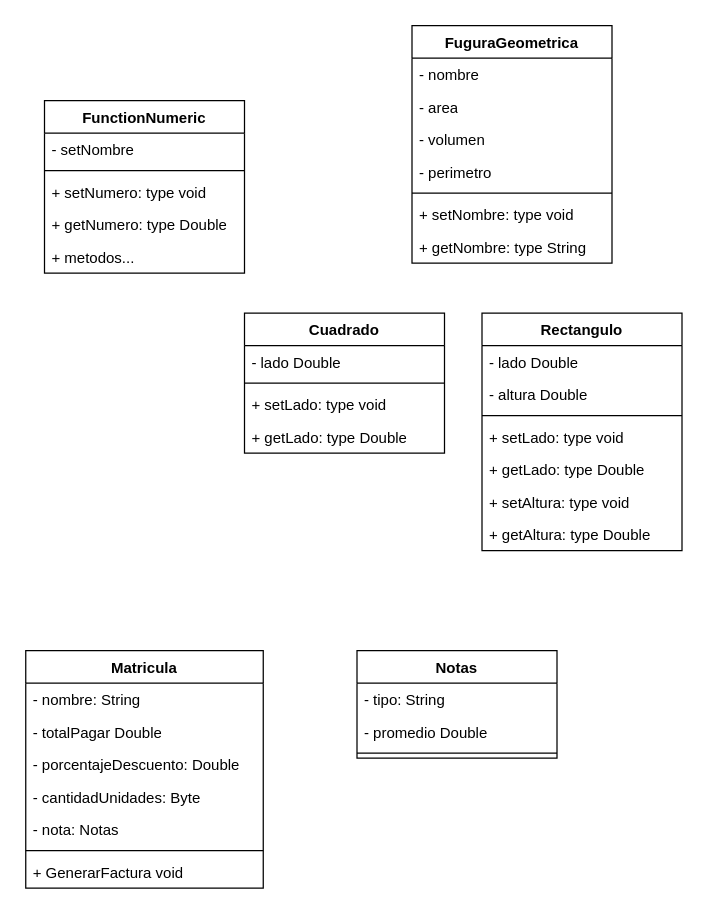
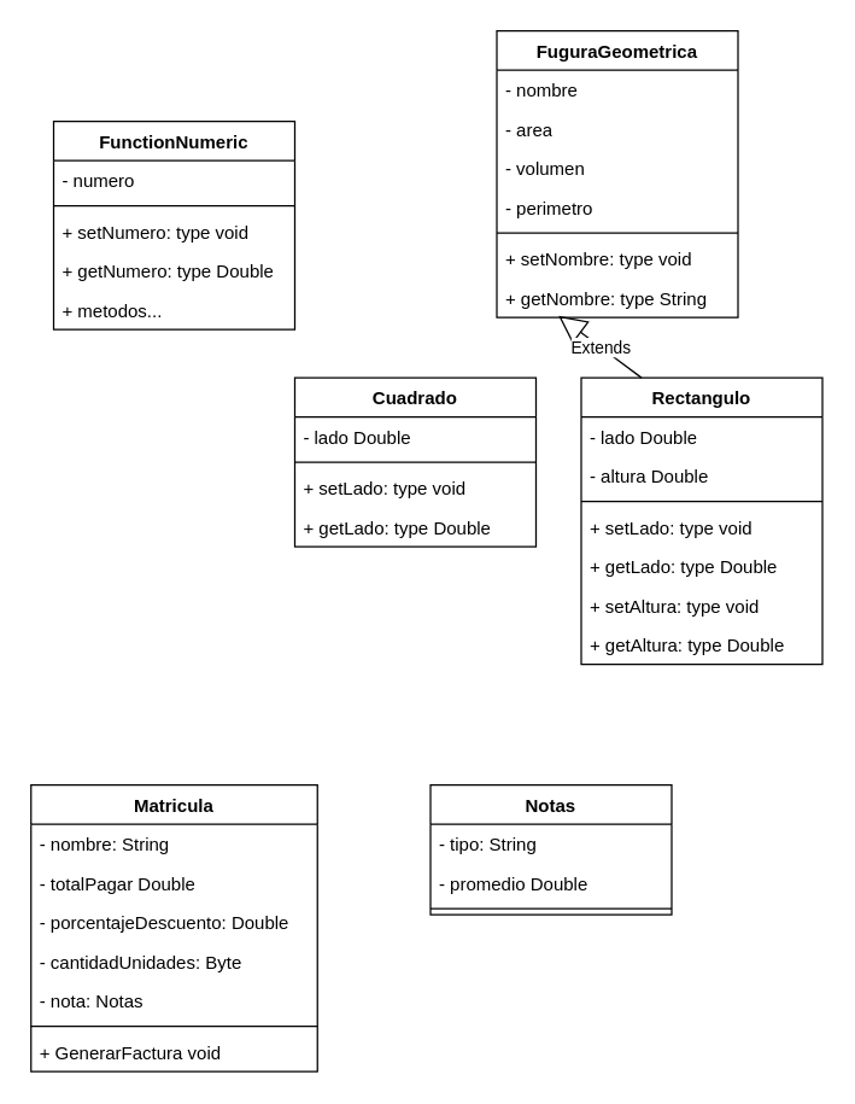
  <mxCell id="0" />
  <mxCell id="1" parent="0" />
  <mxCell id="2" value="FuguraGeometrica" style="swimlane;fontStyle=1;align=center;verticalAlign=top;childLayout=stackLayout;horizontal=1;startSize=26;horizontalStack=0;resizeParent=1;resizeParentMax=0;resizeLast=0;collapsible=1;marginBottom=0;whiteSpace=wrap;html=1;" vertex="1" parent="1"><mxGeometry x="329" y="20" width="160" height="190" as="geometry" /></mxCell>
  <mxCell id="3" value="- nombre" style="text;strokeColor=none;fillColor=none;align=left;verticalAlign=top;spacingLeft=4;spacingRight=4;overflow=hidden;rotatable=0;points=[[0,0.5],[1,0.5]];portConstraint=eastwest;whiteSpace=wrap;html=1;" vertex="1" parent="2"><mxGeometry y="26" width="160" height="26" as="geometry" /></mxCell>
  <mxCell id="4" value="- area" style="text;strokeColor=none;fillColor=none;align=left;verticalAlign=top;spacingLeft=4;spacingRight=4;overflow=hidden;rotatable=0;points=[[0,0.5],[1,0.5]];portConstraint=eastwest;whiteSpace=wrap;html=1;" vertex="1" parent="2"><mxGeometry y="52" width="160" height="26" as="geometry" /></mxCell>
  <mxCell id="5" value="- volumen" style="text;strokeColor=none;fillColor=none;align=left;verticalAlign=top;spacingLeft=4;spacingRight=4;overflow=hidden;rotatable=0;points=[[0,0.5],[1,0.5]];portConstraint=eastwest;whiteSpace=wrap;html=1;" vertex="1" parent="2"><mxGeometry y="78" width="160" height="26" as="geometry" /></mxCell>
  <mxCell id="6" value="- perimetro" style="text;strokeColor=none;fillColor=none;align=left;verticalAlign=top;spacingLeft=4;spacingRight=4;overflow=hidden;rotatable=0;points=[[0,0.5],[1,0.5]];portConstraint=eastwest;whiteSpace=wrap;html=1;" vertex="1" parent="2"><mxGeometry y="104" width="160" height="26" as="geometry" /></mxCell>
  <mxCell id="7" value="" style="line;strokeWidth=1;fillColor=none;align=left;verticalAlign=middle;spacingTop=-1;spacingLeft=3;spacingRight=3;rotatable=0;labelPosition=right;points=[];portConstraint=eastwest;strokeColor=inherit;" vertex="1" parent="2"><mxGeometry y="130" width="160" height="8" as="geometry" /></mxCell>
  <mxCell id="8" value="+ setNombre: type void" style="text;strokeColor=none;fillColor=none;align=left;verticalAlign=top;spacingLeft=4;spacingRight=4;overflow=hidden;rotatable=0;points=[[0,0.5],[1,0.5]];portConstraint=eastwest;whiteSpace=wrap;html=1;" vertex="1" parent="2"><mxGeometry y="138" width="160" height="26" as="geometry" /></mxCell>
  <mxCell id="9" value="+ getNombre: type String" style="text;strokeColor=none;fillColor=none;align=left;verticalAlign=top;spacingLeft=4;spacingRight=4;overflow=hidden;rotatable=0;points=[[0,0.5],[1,0.5]];portConstraint=eastwest;whiteSpace=wrap;html=1;" vertex="1" parent="2"><mxGeometry y="164" width="160" height="26" as="geometry" /></mxCell>
  <mxCell id="10" value="FunctionNumeric" style="swimlane;fontStyle=1;align=center;verticalAlign=top;childLayout=stackLayout;horizontal=1;startSize=26;horizontalStack=0;resizeParent=1;resizeParentMax=0;resizeLast=0;collapsible=1;marginBottom=0;whiteSpace=wrap;html=1;" vertex="1" parent="1"><mxGeometry x="35" y="80" width="160" height="138" as="geometry" /></mxCell>
- <mxCell id="11" value="- setNombre" style="text;strokeColor=none;fillColor=none;align=left;verticalAlign=top;spacingLeft=4;spacingRight=4;overflow=hidden;rotatable=0;points=[[0,0.5],[1,0.5]];portConstraint=eastwest;whiteSpace=wrap;html=1;" vertex="1" parent="10"><mxGeometry y="26" width="160" height="26" as="geometry" /></mxCell>
+ <mxCell id="11" value="- numero" style="text;strokeColor=none;fillColor=none;align=left;verticalAlign=top;spacingLeft=4;spacingRight=4;overflow=hidden;rotatable=0;points=[[0,0.5],[1,0.5]];portConstraint=eastwest;whiteSpace=wrap;html=1;" vertex="1" parent="10"><mxGeometry y="26" width="160" height="26" as="geometry" /></mxCell>
  <mxCell id="12" value="" style="line;strokeWidth=1;fillColor=none;align=left;verticalAlign=middle;spacingTop=-1;spacingLeft=3;spacingRight=3;rotatable=0;labelPosition=right;points=[];portConstraint=eastwest;strokeColor=inherit;" vertex="1" parent="10"><mxGeometry y="52" width="160" height="8" as="geometry" /></mxCell>
  <mxCell id="13" value="+ setNumero: type void" style="text;strokeColor=none;fillColor=none;align=left;verticalAlign=top;spacingLeft=4;spacingRight=4;overflow=hidden;rotatable=0;points=[[0,0.5],[1,0.5]];portConstraint=eastwest;whiteSpace=wrap;html=1;" vertex="1" parent="10"><mxGeometry y="60" width="160" height="26" as="geometry" /></mxCell>
  <mxCell id="14" value="+ getNumero: type Double" style="text;strokeColor=none;fillColor=none;align=left;verticalAlign=top;spacingLeft=4;spacingRight=4;overflow=hidden;rotatable=0;points=[[0,0.5],[1,0.5]];portConstraint=eastwest;whiteSpace=wrap;html=1;" vertex="1" parent="10"><mxGeometry y="86" width="160" height="26" as="geometry" /></mxCell>
  <mxCell id="15" value="+ metodos..." style="text;strokeColor=none;fillColor=none;align=left;verticalAlign=top;spacingLeft=4;spacingRight=4;overflow=hidden;rotatable=0;points=[[0,0.5],[1,0.5]];portConstraint=eastwest;whiteSpace=wrap;html=1;" vertex="1" parent="10"><mxGeometry y="112" width="160" height="26" as="geometry" /></mxCell>
  <mxCell id="16" value="Cuadrado" style="swimlane;fontStyle=1;align=center;verticalAlign=top;childLayout=stackLayout;horizontal=1;startSize=26;horizontalStack=0;resizeParent=1;resizeParentMax=0;resizeLast=0;collapsible=1;marginBottom=0;whiteSpace=wrap;html=1;" vertex="1" parent="1"><mxGeometry x="195" y="250" width="160" height="112" as="geometry" /></mxCell>
  <mxCell id="17" value="- lado Double" style="text;strokeColor=none;fillColor=none;align=left;verticalAlign=top;spacingLeft=4;spacingRight=4;overflow=hidden;rotatable=0;points=[[0,0.5],[1,0.5]];portConstraint=eastwest;whiteSpace=wrap;html=1;" vertex="1" parent="16"><mxGeometry y="26" width="160" height="26" as="geometry" /></mxCell>
  <mxCell id="18" value="" style="line;strokeWidth=1;fillColor=none;align=left;verticalAlign=middle;spacingTop=-1;spacingLeft=3;spacingRight=3;rotatable=0;labelPosition=right;points=[];portConstraint=eastwest;strokeColor=inherit;" vertex="1" parent="16"><mxGeometry y="52" width="160" height="8" as="geometry" /></mxCell>
  <mxCell id="19" value="+ setLado: type void" style="text;strokeColor=none;fillColor=none;align=left;verticalAlign=top;spacingLeft=4;spacingRight=4;overflow=hidden;rotatable=0;points=[[0,0.5],[1,0.5]];portConstraint=eastwest;whiteSpace=wrap;html=1;" vertex="1" parent="16"><mxGeometry y="60" width="160" height="26" as="geometry" /></mxCell>
  <mxCell id="20" value="+ getLado: type Double" style="text;strokeColor=none;fillColor=none;align=left;verticalAlign=top;spacingLeft=4;spacingRight=4;overflow=hidden;rotatable=0;points=[[0,0.5],[1,0.5]];portConstraint=eastwest;whiteSpace=wrap;html=1;" vertex="1" parent="16"><mxGeometry y="86" width="160" height="26" as="geometry" /></mxCell>
  <mxCell id="21" value="Rectangulo" style="swimlane;fontStyle=1;align=center;verticalAlign=top;childLayout=stackLayout;horizontal=1;startSize=26;horizontalStack=0;resizeParent=1;resizeParentMax=0;resizeLast=0;collapsible=1;marginBottom=0;whiteSpace=wrap;html=1;" vertex="1" parent="1"><mxGeometry x="385" y="250" width="160" height="190" as="geometry" /></mxCell>
  <mxCell id="22" value="- lado Double" style="text;strokeColor=none;fillColor=none;align=left;verticalAlign=top;spacingLeft=4;spacingRight=4;overflow=hidden;rotatable=0;points=[[0,0.5],[1,0.5]];portConstraint=eastwest;whiteSpace=wrap;html=1;" vertex="1" parent="21"><mxGeometry y="26" width="160" height="26" as="geometry" /></mxCell>
  <mxCell id="23" value="- altura Double" style="text;strokeColor=none;fillColor=none;align=left;verticalAlign=top;spacingLeft=4;spacingRight=4;overflow=hidden;rotatable=0;points=[[0,0.5],[1,0.5]];portConstraint=eastwest;whiteSpace=wrap;html=1;" vertex="1" parent="21"><mxGeometry y="52" width="160" height="26" as="geometry" /></mxCell>
  <mxCell id="24" value="" style="line;strokeWidth=1;fillColor=none;align=left;verticalAlign=middle;spacingTop=-1;spacingLeft=3;spacingRight=3;rotatable=0;labelPosition=right;points=[];portConstraint=eastwest;strokeColor=inherit;" vertex="1" parent="21"><mxGeometry y="78" width="160" height="8" as="geometry" /></mxCell>
  <mxCell id="25" value="+ setLado: type void" style="text;strokeColor=none;fillColor=none;align=left;verticalAlign=top;spacingLeft=4;spacingRight=4;overflow=hidden;rotatable=0;points=[[0,0.5],[1,0.5]];portConstraint=eastwest;whiteSpace=wrap;html=1;" vertex="1" parent="21"><mxGeometry y="86" width="160" height="26" as="geometry" /></mxCell>
  <mxCell id="26" value="+ getLado: type Double" style="text;strokeColor=none;fillColor=none;align=left;verticalAlign=top;spacingLeft=4;spacingRight=4;overflow=hidden;rotatable=0;points=[[0,0.5],[1,0.5]];portConstraint=eastwest;whiteSpace=wrap;html=1;" vertex="1" parent="21"><mxGeometry y="112" width="160" height="26" as="geometry" /></mxCell>
  <mxCell id="27" value="+ setAltura: type void" style="text;strokeColor=none;fillColor=none;align=left;verticalAlign=top;spacingLeft=4;spacingRight=4;overflow=hidden;rotatable=0;points=[[0,0.5],[1,0.5]];portConstraint=eastwest;whiteSpace=wrap;html=1;" vertex="1" parent="21"><mxGeometry y="138" width="160" height="26" as="geometry" /></mxCell>
  <mxCell id="28" value="+ getAltura: type Double" style="text;strokeColor=none;fillColor=none;align=left;verticalAlign=top;spacingLeft=4;spacingRight=4;overflow=hidden;rotatable=0;points=[[0,0.5],[1,0.5]];portConstraint=eastwest;whiteSpace=wrap;html=1;" vertex="1" parent="21"><mxGeometry y="164" width="160" height="26" as="geometry" /></mxCell>
+ <mxCell id="29" value="Extends" style="endArrow=block;endSize=16;endFill=0;html=1;rounded=0;exitX=0.25;exitY=0;exitDx=0;exitDy=0;entryX=0.256;entryY=0.959;entryDx=0;entryDy=0;entryPerimeter=0;" edge="1" parent="1" source="21" target="9"><mxGeometry width="160" relative="1" as="geometry"><mxPoint x="235" y="190" as="sourcePoint" /><mxPoint x="395" y="190" as="targetPoint" /></mxGeometry></mxCell>
  <mxCell id="30" value="Notas" style="swimlane;fontStyle=1;align=center;verticalAlign=top;childLayout=stackLayout;horizontal=1;startSize=26;horizontalStack=0;resizeParent=1;resizeParentMax=0;resizeLast=0;collapsible=1;marginBottom=0;whiteSpace=wrap;html=1;" vertex="1" parent="1"><mxGeometry x="285" y="520" width="160" height="86" as="geometry" /></mxCell>
  <mxCell id="31" value="- tipo: String" style="text;strokeColor=none;fillColor=none;align=left;verticalAlign=top;spacingLeft=4;spacingRight=4;overflow=hidden;rotatable=0;points=[[0,0.5],[1,0.5]];portConstraint=eastwest;whiteSpace=wrap;html=1;" vertex="1" parent="30"><mxGeometry y="26" width="160" height="26" as="geometry" /></mxCell>
  <mxCell id="32" value="- promedio Double" style="text;strokeColor=none;fillColor=none;align=left;verticalAlign=top;spacingLeft=4;spacingRight=4;overflow=hidden;rotatable=0;points=[[0,0.5],[1,0.5]];portConstraint=eastwest;whiteSpace=wrap;html=1;" vertex="1" parent="30"><mxGeometry y="52" width="160" height="26" as="geometry" /></mxCell>
  <mxCell id="33" value="" style="line;strokeWidth=1;fillColor=none;align=left;verticalAlign=middle;spacingTop=-1;spacingLeft=3;spacingRight=3;rotatable=0;labelPosition=right;points=[];portConstraint=eastwest;strokeColor=inherit;" vertex="1" parent="30"><mxGeometry y="78" width="160" height="8" as="geometry" /></mxCell>
  <mxCell id="34" value="Matricula" style="swimlane;fontStyle=1;align=center;verticalAlign=top;childLayout=stackLayout;horizontal=1;startSize=26;horizontalStack=0;resizeParent=1;resizeParentMax=0;resizeLast=0;collapsible=1;marginBottom=0;whiteSpace=wrap;html=1;" vertex="1" parent="1"><mxGeometry x="20" y="520" width="190" height="190" as="geometry" /></mxCell>
  <mxCell id="35" value="- nombre: String" style="text;strokeColor=none;fillColor=none;align=left;verticalAlign=top;spacingLeft=4;spacingRight=4;overflow=hidden;rotatable=0;points=[[0,0.5],[1,0.5]];portConstraint=eastwest;whiteSpace=wrap;html=1;" vertex="1" parent="34"><mxGeometry y="26" width="190" height="26" as="geometry" /></mxCell>
  <mxCell id="36" value="- totalPagar Double" style="text;strokeColor=none;fillColor=none;align=left;verticalAlign=top;spacingLeft=4;spacingRight=4;overflow=hidden;rotatable=0;points=[[0,0.5],[1,0.5]];portConstraint=eastwest;whiteSpace=wrap;html=1;" vertex="1" parent="34"><mxGeometry y="52" width="190" height="26" as="geometry" /></mxCell>
  <mxCell id="37" value="- porcentajeDescuento: Double" style="text;strokeColor=none;fillColor=none;align=left;verticalAlign=top;spacingLeft=4;spacingRight=4;overflow=hidden;rotatable=0;points=[[0,0.5],[1,0.5]];portConstraint=eastwest;whiteSpace=wrap;html=1;" vertex="1" parent="34"><mxGeometry y="78" width="190" height="26" as="geometry" /></mxCell>
  <mxCell id="38" value="- cantidadUnidades: Byte" style="text;strokeColor=none;fillColor=none;align=left;verticalAlign=top;spacingLeft=4;spacingRight=4;overflow=hidden;rotatable=0;points=[[0,0.5],[1,0.5]];portConstraint=eastwest;whiteSpace=wrap;html=1;" vertex="1" parent="34"><mxGeometry y="104" width="190" height="26" as="geometry" /></mxCell>
  <mxCell id="39" value="- nota: Notas" style="text;strokeColor=none;fillColor=none;align=left;verticalAlign=top;spacingLeft=4;spacingRight=4;overflow=hidden;rotatable=0;points=[[0,0.5],[1,0.5]];portConstraint=eastwest;whiteSpace=wrap;html=1;" vertex="1" parent="34"><mxGeometry y="130" width="190" height="26" as="geometry" /></mxCell>
  <mxCell id="40" value="" style="line;strokeWidth=1;fillColor=none;align=left;verticalAlign=middle;spacingTop=-1;spacingLeft=3;spacingRight=3;rotatable=0;labelPosition=right;points=[];portConstraint=eastwest;strokeColor=inherit;" vertex="1" parent="34"><mxGeometry y="156" width="190" height="8" as="geometry" /></mxCell>
  <mxCell id="41" value="+ GenerarFactura void" style="text;strokeColor=none;fillColor=none;align=left;verticalAlign=top;spacingLeft=4;spacingRight=4;overflow=hidden;rotatable=0;points=[[0,0.5],[1,0.5]];portConstraint=eastwest;whiteSpace=wrap;html=1;" vertex="1" parent="34"><mxGeometry y="164" width="190" height="26" as="geometry" /></mxCell>
